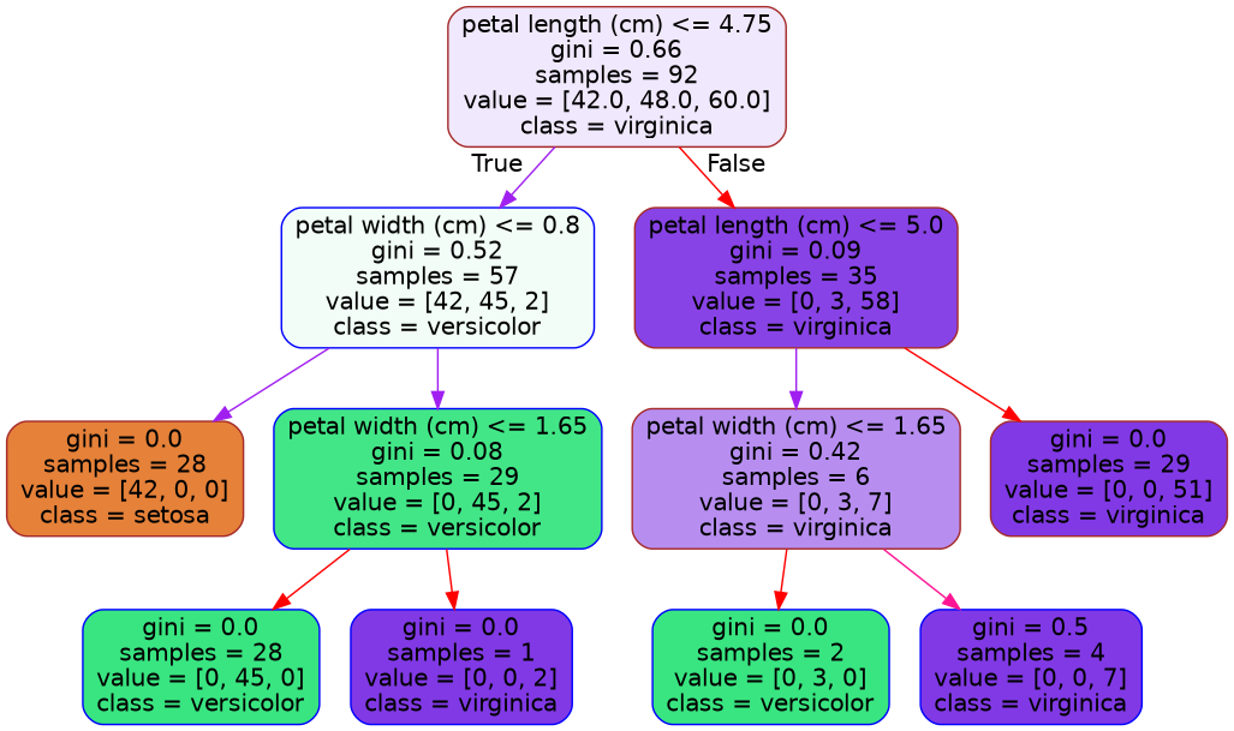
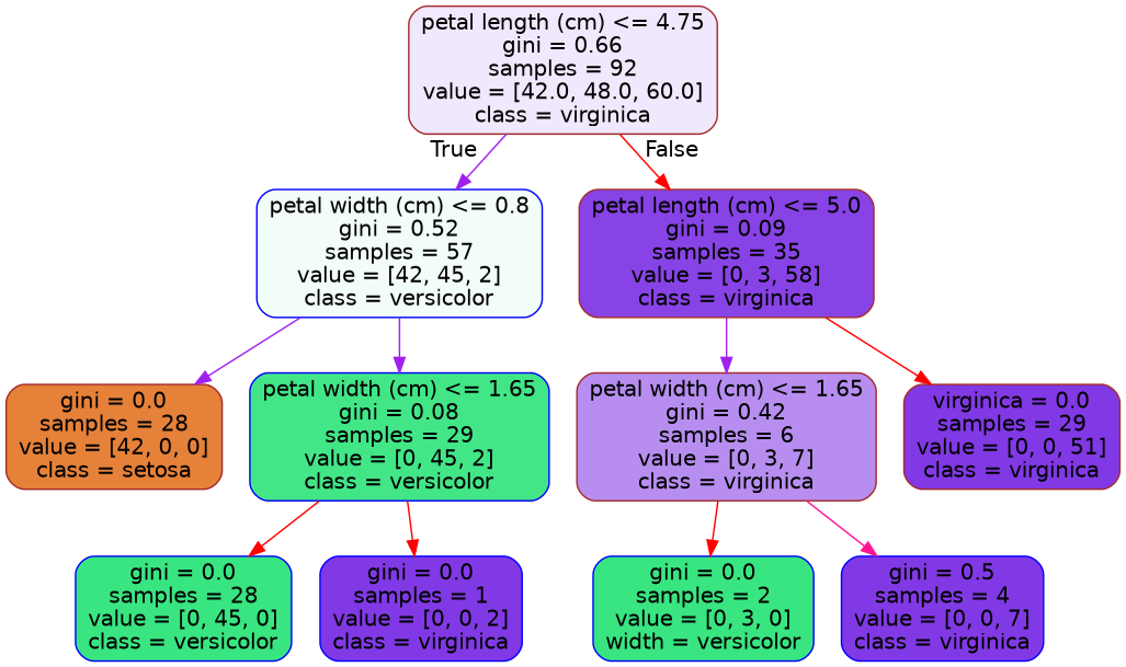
  digraph {
    node [color=blue fillcolor="#8139e5" fontname=helvetica shape=box style="filled, rounded"]
    edge [color=red fontname=helvetica]
    n1 [color=brown fillcolor="#f0e8fc" label="petal length (cm) <= 4.75\ngini = 0.66\nsamples = 92\nvalue = [42.0, 48.0, 60.0]\nclass = virginica"]
    n2 [fillcolor="#f2fdf7" label="petal width (cm) <= 0.8\ngini = 0.52\nsamples = 57\nvalue = [42, 45, 2]\nclass = versicolor"]
    n3 [color=brown fillcolor="#8843e6" label="petal length (cm) <= 5.0\ngini = 0.09\nsamples = 35\nvalue = [0, 3, 58]\nclass = virginica"]
    n4 [color=brown fillcolor="#e58139" label="gini = 0.0\nsamples = 28\nvalue = [42, 0, 0]\nclass = setosa"]
    n5 [fillcolor="#42e687" label="petal width (cm) <= 1.65\ngini = 0.08\nsamples = 29\nvalue = [0, 45, 2]\nclass = versicolor"]
    n6 [color=brown fillcolor="#b78ef0" label="petal width (cm) <= 1.65\ngini = 0.42\nsamples = 6\nvalue = [0, 3, 7]\nclass = virginica"]
-   n7 [color=brown label="gini = 0.0\nsamples = 29\nvalue = [0, 0, 51]\nclass = virginica"]
+   n7 [color=brown label="virginica = 0.0\nsamples = 29\nvalue = [0, 0, 51]\nclass = virginica"]
    n8 [fillcolor="#39e581" label="gini = 0.0\nsamples = 28\nvalue = [0, 45, 0]\nclass = versicolor"]
    n9 [label="gini = 0.0\nsamples = 1\nvalue = [0, 0, 2]\nclass = virginica"]
-   n10 [fillcolor="#39e581" label="gini = 0.0\nsamples = 2\nvalue = [0, 3, 0]\nclass = versicolor"]
+   n10 [fillcolor="#39e581" label="gini = 0.0\nsamples = 2\nvalue = [0, 3, 0]\nwidth = versicolor"]
    n11 [label="gini = 0.5\nsamples = 4\nvalue = [0, 0, 7]\nclass = virginica"]
    n1 -> n2 [color=purple headlabel=True labelangle=45 labeldistance=2.5]
    n1 -> n3 [headlabel=False labelangle=-45 labeldistance=2.5]
    n2 -> n4 [color=purple]
    n2 -> n5 [color=purple]
    n3 -> n6 [color=purple]
    n3 -> n7
    n5 -> n8
    n5 -> n9
    n6 -> n10
    n6 -> n11 [color=deeppink]
  }
